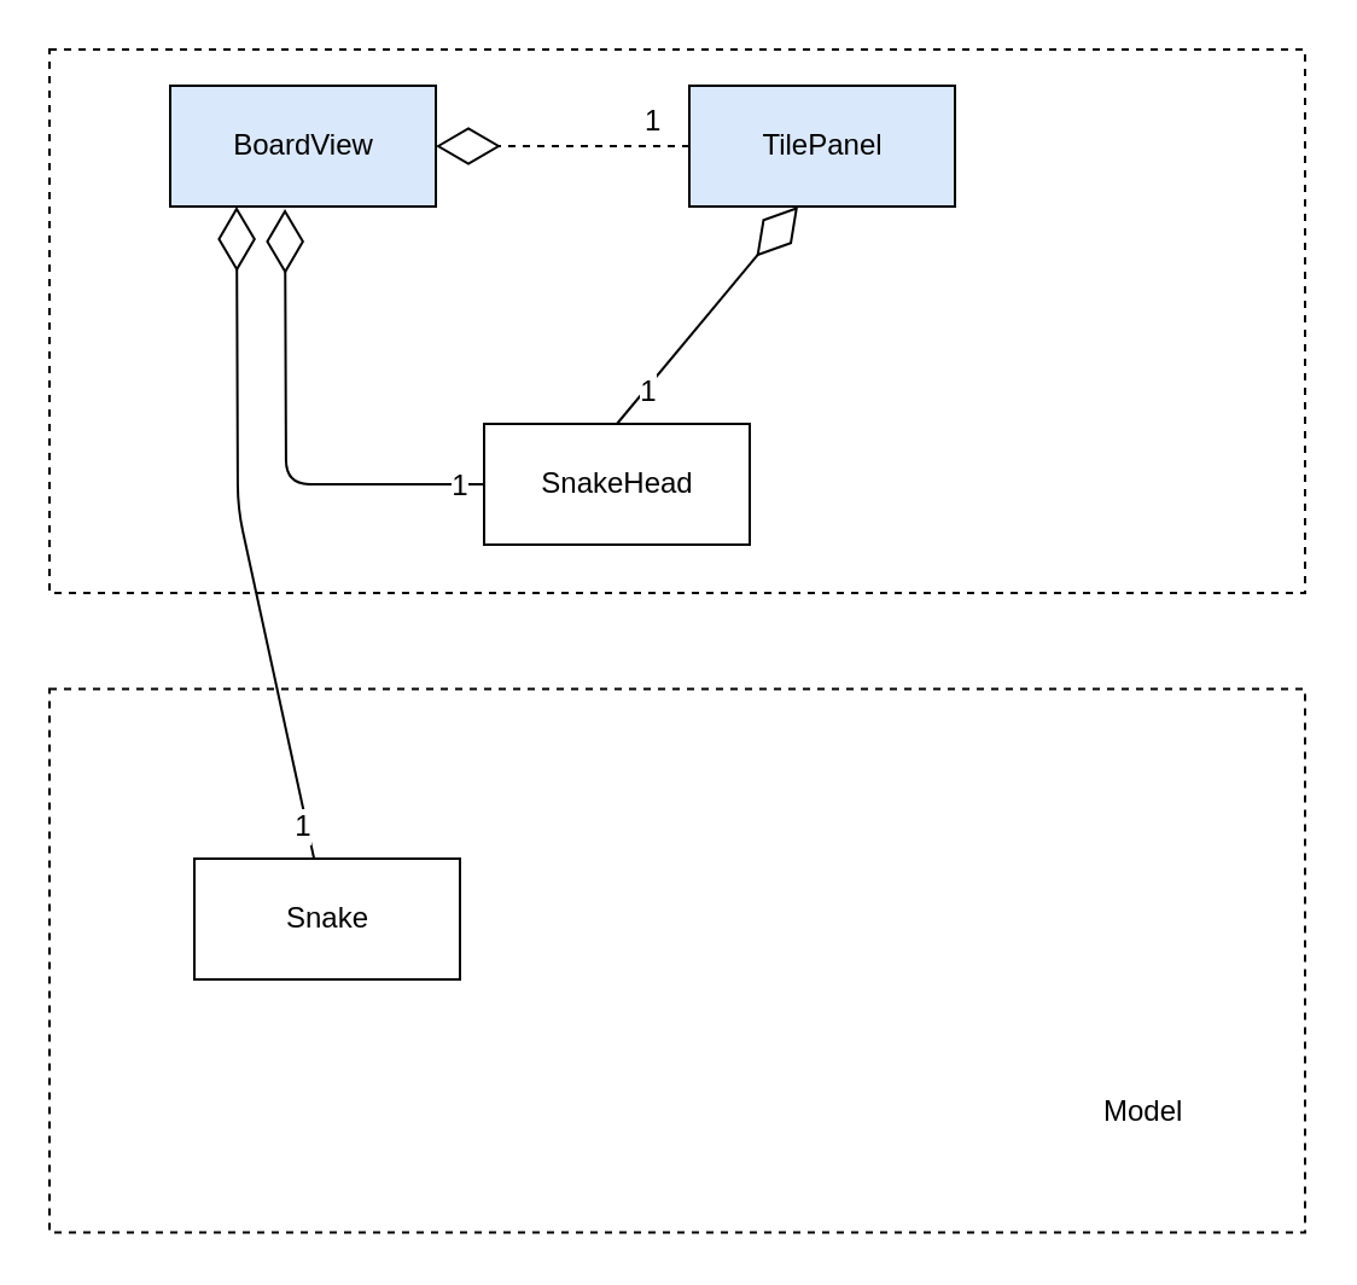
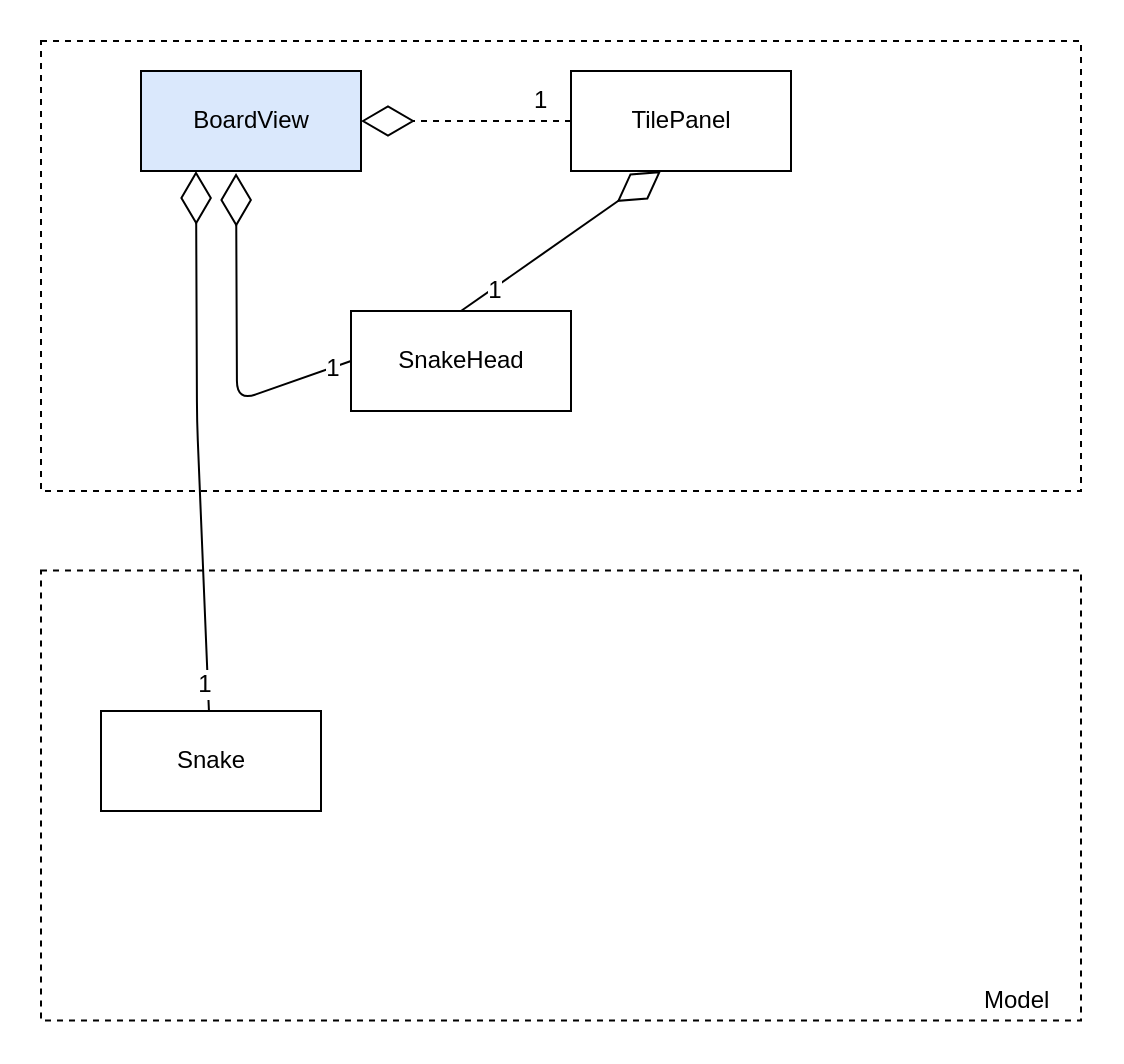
  <mxCell id="0" />
  <mxCell id="1" parent="0" />
  <mxCell id="2" value="" style="rounded=0;whiteSpace=wrap;html=1;dashed=1;" vertex="1" parent="1"><mxGeometry x="20" y="284.773" width="520" height="225" as="geometry" /></mxCell>
  <mxCell id="3" value="" style="rounded=0;whiteSpace=wrap;html=1;dashed=1;" vertex="1" parent="1"><mxGeometry x="20" y="20" width="520" height="225" as="geometry" /></mxCell>
- <mxCell id="4" value="SnakeHead" style="html=1;" vertex="1" parent="1"><mxGeometry x="200" y="175" width="110" height="50" as="geometry" /></mxCell>
- <mxCell id="5" value="Snake" style="html=1;" vertex="1" parent="1"><mxGeometry x="80" y="355" width="110" height="50" as="geometry" /></mxCell>
+ <mxCell id="4" value="SnakeHead" style="html=1;" vertex="1" parent="1"><mxGeometry x="175" y="155" width="110" height="50" as="geometry" /></mxCell>
+ <mxCell id="5" value="Snake" style="html=1;" vertex="1" parent="1"><mxGeometry x="50" y="355" width="110" height="50" as="geometry" /></mxCell>
  <mxCell id="6" value="BoardView" style="html=1;fillColor=#dae8fc;" vertex="1" parent="1"><mxGeometry x="70" y="35" width="110" height="50" as="geometry" /></mxCell>
- <mxCell id="7" value="TilePanel" style="html=1;fillColor=#dae8fc;" vertex="1" parent="1"><mxGeometry x="285" y="35" width="110" height="50" as="geometry" /></mxCell>
+ <mxCell id="7" value="TilePanel" style="html=1;" vertex="1" parent="1"><mxGeometry x="285" y="35" width="110" height="50" as="geometry" /></mxCell>
  <mxCell id="8" value="" style="endArrow=diamondThin;endFill=0;endSize=24;html=1;entryX=1;entryY=0.5;entryDx=0;entryDy=0;exitX=0;exitY=0.5;exitDx=0;exitDy=0;dashed=1;" edge="1" parent="1" source="7" target="6"><mxGeometry width="160" relative="1" as="geometry"><mxPoint x="110" y="195" as="sourcePoint" /><mxPoint x="270" y="195" as="targetPoint" /></mxGeometry></mxCell>
  <mxCell id="9" value="1" style="text;html=1;resizable=0;points=[];autosize=1;align=left;verticalAlign=top;spacingTop=-4;" vertex="1" parent="1"><mxGeometry x="265" y="40" width="20" height="20" as="geometry" /></mxCell>
  <mxCell id="10" value="" style="endArrow=diamondThin;endFill=0;endSize=24;html=1;entryX=0.432;entryY=1.02;entryDx=0;entryDy=0;exitX=0;exitY=0.5;exitDx=0;exitDy=0;entryPerimeter=0;" edge="1" parent="1" source="4" target="6"><mxGeometry width="160" relative="1" as="geometry"><mxPoint x="215" y="155" as="sourcePoint" /><mxPoint x="110" y="155" as="targetPoint" /><Array as="points"><mxPoint x="118" y="200" /></Array></mxGeometry></mxCell>
  <mxCell id="11" value="1" style="text;html=1;resizable=0;points=[];align=center;verticalAlign=middle;labelBackgroundColor=#ffffff;" vertex="1" connectable="0" parent="10"><mxGeometry x="-0.889" relative="1" as="geometry"><mxPoint as="offset" /></mxGeometry></mxCell>
  <mxCell id="12" value="" style="endArrow=diamondThin;endFill=0;endSize=24;html=1;entryX=1;entryY=0.5;entryDx=0;entryDy=0;exitX=0.5;exitY=0;exitDx=0;exitDy=0;" edge="1" parent="1" source="4"><mxGeometry width="160" relative="1" as="geometry"><mxPoint x="435" y="85" as="sourcePoint" /><mxPoint x="330" y="85" as="targetPoint" /></mxGeometry></mxCell>
  <mxCell id="13" value="1" style="text;html=1;resizable=0;points=[];align=center;verticalAlign=middle;labelBackgroundColor=#ffffff;" vertex="1" connectable="0" parent="12"><mxGeometry x="-0.683" y="-1" relative="1" as="geometry"><mxPoint as="offset" /></mxGeometry></mxCell>
  <mxCell id="14" value="" style="endArrow=diamondThin;endFill=0;endSize=24;html=1;entryX=0.25;entryY=1;entryDx=0;entryDy=0;" edge="1" parent="1" source="5" target="6"><mxGeometry width="160" relative="1" as="geometry"><mxPoint x="210" y="210" as="sourcePoint" /><mxPoint x="127.52" y="96" as="targetPoint" /><Array as="points"><mxPoint x="98" y="210" /></Array></mxGeometry></mxCell>
  <mxCell id="15" value="1" style="text;html=1;resizable=0;points=[];align=center;verticalAlign=middle;labelBackgroundColor=#ffffff;" vertex="1" connectable="0" parent="14"><mxGeometry x="-0.895" y="2" relative="1" as="geometry"><mxPoint as="offset" /></mxGeometry></mxCell>
- <mxCell id="16" value="Model" style="text;html=1;resizable=0;points=[];autosize=1;align=left;verticalAlign=top;spacingTop=-4;" vertex="1" parent="1"><mxGeometry x="455" y="450" width="50" height="20" as="geometry" /></mxCell>
+ <mxCell id="16" value="Model" style="text;html=1;resizable=0;points=[];autosize=1;align=left;verticalAlign=top;spacingTop=-4;" vertex="1" parent="1"><mxGeometry x="490" y="490" width="50" height="20" as="geometry" /></mxCell>
